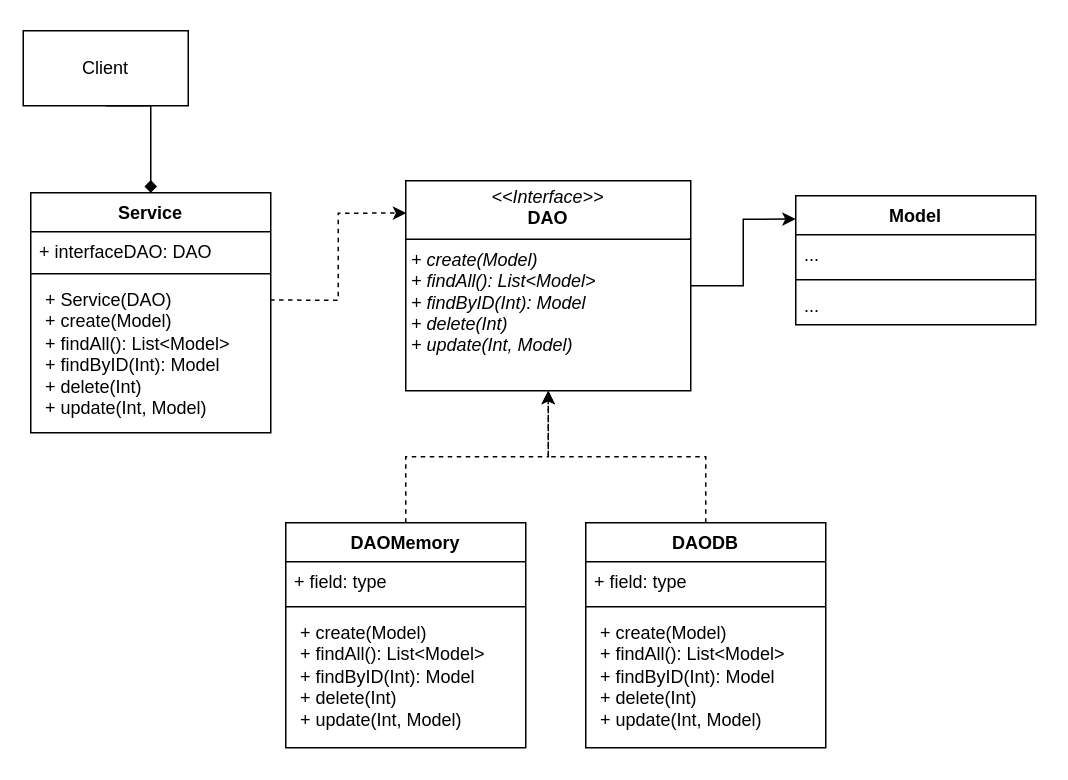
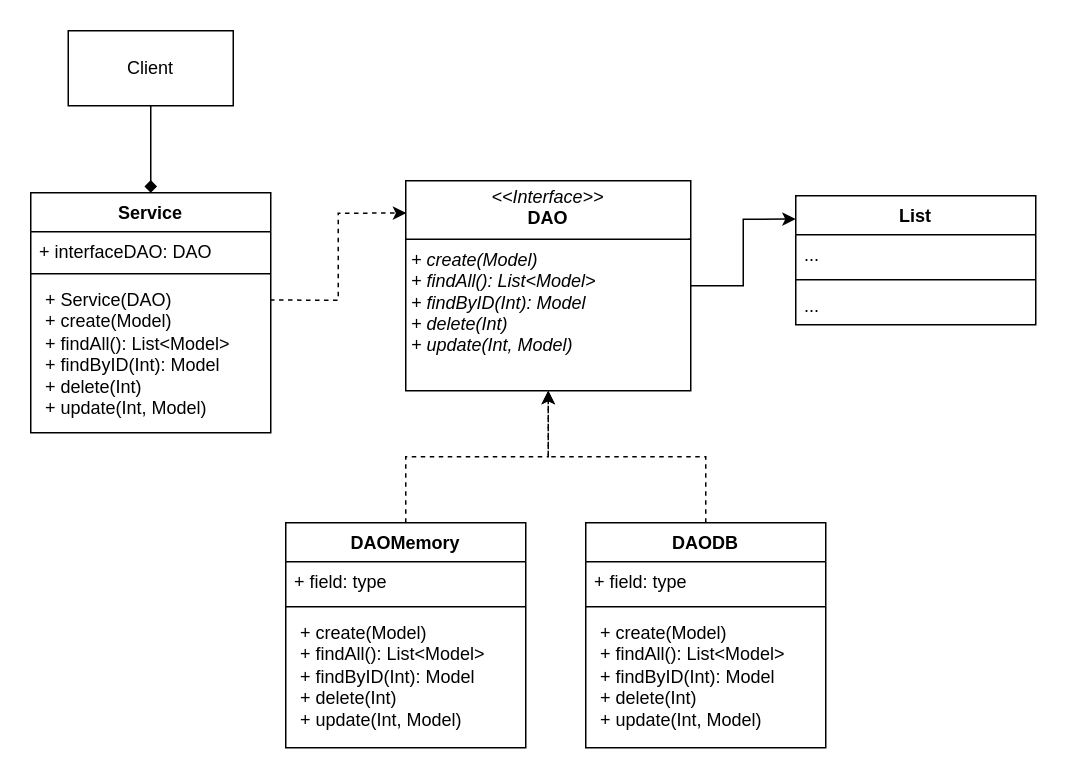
  <mxCell id="0" />
  <mxCell id="1" parent="0" />
  <mxCell id="2" value="&lt;p style=&quot;margin:0px;margin-top:4px;text-align:center;&quot;&gt;&lt;i&gt;&amp;lt;&amp;lt;Interface&amp;gt;&amp;gt;&lt;/i&gt;&lt;br&gt;&lt;b&gt;DAO&lt;/b&gt;&lt;/p&gt;&lt;hr size=&quot;1&quot; style=&quot;border-style:solid;&quot;&gt;&lt;p style=&quot;margin:0px;margin-left:4px;&quot;&gt;&lt;i&gt;&lt;span style=&quot;background-color: initial;&quot;&gt;+ create(&lt;/span&gt;&lt;span style=&quot;background-color: initial;&quot;&gt;Model&lt;/span&gt;&lt;span style=&quot;background-color: initial;&quot;&gt;)&lt;/span&gt;&lt;br&gt;&lt;/i&gt;&lt;/p&gt;&lt;p style=&quot;margin:0px;margin-left:4px;&quot;&gt;&lt;i&gt;+ findAll(): List&amp;lt;Model&amp;gt;&lt;/i&gt;&lt;/p&gt;&lt;p style=&quot;margin:0px;margin-left:4px;&quot;&gt;&lt;i&gt;+ findByID(Int): Model&lt;/i&gt;&lt;/p&gt;&lt;p style=&quot;margin:0px;margin-left:4px;&quot;&gt;&lt;i&gt;+ delete(Int)&lt;/i&gt;&lt;/p&gt;&lt;p style=&quot;margin:0px;margin-left:4px;&quot;&gt;&lt;i&gt;+ update(Int, Model)&lt;/i&gt;&lt;/p&gt;" style="verticalAlign=top;align=left;overflow=fill;html=1;whiteSpace=wrap;" vertex="1" parent="1"><mxGeometry x="270" y="120" width="190" height="140" as="geometry" /></mxCell>
  <mxCell id="3" style="edgeStyle=orthogonalEdgeStyle;rounded=0;orthogonalLoop=1;jettySize=auto;html=1;entryX=0.5;entryY=1;entryDx=0;entryDy=0;dashed=1;" edge="1" parent="1" source="4" target="2"><mxGeometry relative="1" as="geometry" /></mxCell>
  <mxCell id="4" value="DAODB" style="swimlane;fontStyle=1;align=center;verticalAlign=top;childLayout=stackLayout;horizontal=1;startSize=26;horizontalStack=0;resizeParent=1;resizeParentMax=0;resizeLast=0;collapsible=1;marginBottom=0;whiteSpace=wrap;html=1;" vertex="1" parent="1"><mxGeometry x="390" y="348" width="160" height="150" as="geometry" /></mxCell>
  <mxCell id="5" value="+ field: type" style="text;strokeColor=none;fillColor=none;align=left;verticalAlign=top;spacingLeft=4;spacingRight=4;overflow=hidden;rotatable=0;points=[[0,0.5],[1,0.5]];portConstraint=eastwest;whiteSpace=wrap;html=1;" vertex="1" parent="4"><mxGeometry y="26" width="160" height="26" as="geometry" /></mxCell>
  <mxCell id="6" value="" style="line;strokeWidth=1;fillColor=none;align=left;verticalAlign=middle;spacingTop=-1;spacingLeft=3;spacingRight=3;rotatable=0;labelPosition=right;points=[];portConstraint=eastwest;strokeColor=inherit;" vertex="1" parent="4"><mxGeometry y="52" width="160" height="8" as="geometry" /></mxCell>
  <mxCell id="7" value="&lt;p style=&quot;margin: 0px 0px 0px 4px;&quot;&gt;&lt;span style=&quot;background-color: initial;&quot;&gt;+ create(&lt;/span&gt;&lt;span style=&quot;background-color: initial;&quot;&gt;Model&lt;/span&gt;&lt;span style=&quot;background-color: initial;&quot;&gt;)&lt;/span&gt;&lt;br&gt;&lt;/p&gt;&lt;p style=&quot;margin: 0px 0px 0px 4px;&quot;&gt;+ findAll(): List&amp;lt;Model&amp;gt;&lt;/p&gt;&lt;p style=&quot;margin: 0px 0px 0px 4px;&quot;&gt;+ findByID(Int): Model&lt;/p&gt;&lt;p style=&quot;margin: 0px 0px 0px 4px;&quot;&gt;+ delete(Int)&lt;/p&gt;&lt;p style=&quot;margin: 0px 0px 0px 4px;&quot;&gt;+ update(Int, Model)&lt;/p&gt;" style="text;strokeColor=none;fillColor=none;align=left;verticalAlign=top;spacingLeft=4;spacingRight=4;overflow=hidden;rotatable=0;points=[[0,0.5],[1,0.5]];portConstraint=eastwest;whiteSpace=wrap;html=1;" vertex="1" parent="4"><mxGeometry y="60" width="160" height="90" as="geometry" /></mxCell>
  <mxCell id="8" style="edgeStyle=orthogonalEdgeStyle;rounded=0;orthogonalLoop=1;jettySize=auto;html=1;entryX=0.5;entryY=1;entryDx=0;entryDy=0;dashed=1;" edge="1" parent="1" source="9" target="2"><mxGeometry relative="1" as="geometry" /></mxCell>
  <mxCell id="9" value="DAOMemory" style="swimlane;fontStyle=1;align=center;verticalAlign=top;childLayout=stackLayout;horizontal=1;startSize=26;horizontalStack=0;resizeParent=1;resizeParentMax=0;resizeLast=0;collapsible=1;marginBottom=0;whiteSpace=wrap;html=1;" vertex="1" parent="1"><mxGeometry x="190" y="348" width="160" height="150" as="geometry" /></mxCell>
  <mxCell id="10" value="+ field: type" style="text;strokeColor=none;fillColor=none;align=left;verticalAlign=top;spacingLeft=4;spacingRight=4;overflow=hidden;rotatable=0;points=[[0,0.5],[1,0.5]];portConstraint=eastwest;whiteSpace=wrap;html=1;" vertex="1" parent="9"><mxGeometry y="26" width="160" height="26" as="geometry" /></mxCell>
  <mxCell id="11" value="" style="line;strokeWidth=1;fillColor=none;align=left;verticalAlign=middle;spacingTop=-1;spacingLeft=3;spacingRight=3;rotatable=0;labelPosition=right;points=[];portConstraint=eastwest;strokeColor=inherit;" vertex="1" parent="9"><mxGeometry y="52" width="160" height="8" as="geometry" /></mxCell>
  <mxCell id="12" value="&lt;p style=&quot;margin: 0px 0px 0px 4px;&quot;&gt;&lt;span style=&quot;background-color: initial;&quot;&gt;+ create(&lt;/span&gt;&lt;span style=&quot;background-color: initial;&quot;&gt;Model&lt;/span&gt;&lt;span style=&quot;background-color: initial;&quot;&gt;)&lt;/span&gt;&lt;br&gt;&lt;/p&gt;&lt;p style=&quot;margin: 0px 0px 0px 4px;&quot;&gt;+ findAll(): List&amp;lt;Model&amp;gt;&lt;/p&gt;&lt;p style=&quot;margin: 0px 0px 0px 4px;&quot;&gt;+ findByID(Int): Model&lt;/p&gt;&lt;p style=&quot;margin: 0px 0px 0px 4px;&quot;&gt;+ delete(Int)&lt;/p&gt;&lt;p style=&quot;margin: 0px 0px 0px 4px;&quot;&gt;+ update(Int, Model)&lt;/p&gt;" style="text;strokeColor=none;fillColor=none;align=left;verticalAlign=top;spacingLeft=4;spacingRight=4;overflow=hidden;rotatable=0;points=[[0,0.5],[1,0.5]];portConstraint=eastwest;whiteSpace=wrap;html=1;" vertex="1" parent="9"><mxGeometry y="60" width="160" height="90" as="geometry" /></mxCell>
  <mxCell id="13" style="edgeStyle=orthogonalEdgeStyle;rounded=0;orthogonalLoop=1;jettySize=auto;html=1;exitX=0.5;exitY=1;exitDx=0;exitDy=0;entryX=0.5;entryY=0;entryDx=0;entryDy=0;endArrow=diamond;" edge="1" parent="1" source="14" target="16"><mxGeometry relative="1" as="geometry"><mxPoint x="120" y="180" as="targetPoint" /><Array as="points"><mxPoint x="100" y="90" /><mxPoint x="100" y="90" /></Array></mxGeometry></mxCell>
- <mxCell id="14" value="Client" style="html=1;whiteSpace=wrap;" vertex="1" parent="1"><mxGeometry x="15" y="20" width="110" height="50" as="geometry" /></mxCell>
+ <mxCell id="14" value="Client" style="html=1;whiteSpace=wrap;" vertex="1" parent="1"><mxGeometry x="45" y="20" width="110" height="50" as="geometry" /></mxCell>
  <mxCell id="15" style="edgeStyle=orthogonalEdgeStyle;rounded=0;orthogonalLoop=1;jettySize=auto;html=1;entryX=0.002;entryY=0.154;entryDx=0;entryDy=0;entryPerimeter=0;dashed=1;exitX=0.997;exitY=0.133;exitDx=0;exitDy=0;exitPerimeter=0;" edge="1" parent="1" source="19" target="2"><mxGeometry relative="1" as="geometry"><mxPoint x="170" y="200" as="sourcePoint" /></mxGeometry></mxCell>
  <mxCell id="16" value="Service" style="swimlane;fontStyle=1;align=center;verticalAlign=top;childLayout=stackLayout;horizontal=1;startSize=26;horizontalStack=0;resizeParent=1;resizeParentMax=0;resizeLast=0;collapsible=1;marginBottom=0;whiteSpace=wrap;html=1;" vertex="1" parent="1"><mxGeometry x="20" y="128" width="160" height="160" as="geometry" /></mxCell>
  <mxCell id="17" value="&lt;div&gt;+ interfaceDAO: DAO&lt;/div&gt;" style="text;strokeColor=none;fillColor=none;align=left;verticalAlign=top;spacingLeft=4;spacingRight=4;overflow=hidden;rotatable=0;points=[[0,0.5],[1,0.5]];portConstraint=eastwest;whiteSpace=wrap;html=1;" vertex="1" parent="16"><mxGeometry y="26" width="160" height="24" as="geometry" /></mxCell>
  <mxCell id="18" value="" style="line;strokeWidth=1;fillColor=none;align=left;verticalAlign=middle;spacingTop=-1;spacingLeft=3;spacingRight=3;rotatable=0;labelPosition=right;points=[];portConstraint=eastwest;strokeColor=inherit;" vertex="1" parent="16"><mxGeometry y="50" width="160" height="8" as="geometry" /></mxCell>
  <mxCell id="19" value="&lt;p style=&quot;margin: 0px 0px 0px 4px;&quot;&gt;&lt;span style=&quot;background-color: initial;&quot;&gt;+ Service(DAO)&lt;/span&gt;&lt;/p&gt;&lt;p style=&quot;margin: 0px 0px 0px 4px;&quot;&gt;&lt;span style=&quot;background-color: initial;&quot;&gt;+ create(&lt;/span&gt;&lt;span style=&quot;background-color: initial;&quot;&gt;Model&lt;/span&gt;&lt;span style=&quot;background-color: initial;&quot;&gt;)&lt;/span&gt;&lt;br&gt;&lt;/p&gt;&lt;p style=&quot;margin: 0px 0px 0px 4px;&quot;&gt;+ findAll(): List&amp;lt;Model&amp;gt;&lt;/p&gt;&lt;p style=&quot;margin: 0px 0px 0px 4px;&quot;&gt;+ findByID(Int): Model&lt;/p&gt;&lt;p style=&quot;margin: 0px 0px 0px 4px;&quot;&gt;+ delete(Int)&lt;/p&gt;&lt;p style=&quot;margin: 0px 0px 0px 4px;&quot;&gt;+ update(Int, Model)&lt;/p&gt;" style="text;strokeColor=none;fillColor=none;align=left;verticalAlign=top;spacingLeft=4;spacingRight=4;overflow=hidden;rotatable=0;points=[[0,0.5],[1,0.5]];portConstraint=eastwest;whiteSpace=wrap;html=1;" vertex="1" parent="16"><mxGeometry y="58" width="160" height="102" as="geometry" /></mxCell>
- <mxCell id="20" value="Model" style="swimlane;fontStyle=1;align=center;verticalAlign=top;childLayout=stackLayout;horizontal=1;startSize=26;horizontalStack=0;resizeParent=1;resizeParentMax=0;resizeLast=0;collapsible=1;marginBottom=0;whiteSpace=wrap;html=1;" vertex="1" parent="1"><mxGeometry x="530" y="130" width="160" height="86" as="geometry" /></mxCell>
+ <mxCell id="20" value="List" style="swimlane;fontStyle=1;align=center;verticalAlign=top;childLayout=stackLayout;horizontal=1;startSize=26;horizontalStack=0;resizeParent=1;resizeParentMax=0;resizeLast=0;collapsible=1;marginBottom=0;whiteSpace=wrap;html=1;" vertex="1" parent="1"><mxGeometry x="530" y="130" width="160" height="86" as="geometry" /></mxCell>
  <mxCell id="21" value="..." style="text;strokeColor=none;fillColor=none;align=left;verticalAlign=top;spacingLeft=4;spacingRight=4;overflow=hidden;rotatable=0;points=[[0,0.5],[1,0.5]];portConstraint=eastwest;whiteSpace=wrap;html=1;" vertex="1" parent="20"><mxGeometry y="26" width="160" height="26" as="geometry" /></mxCell>
  <mxCell id="22" value="" style="line;strokeWidth=1;fillColor=none;align=left;verticalAlign=middle;spacingTop=-1;spacingLeft=3;spacingRight=3;rotatable=0;labelPosition=right;points=[];portConstraint=eastwest;strokeColor=inherit;" vertex="1" parent="20"><mxGeometry y="52" width="160" height="8" as="geometry" /></mxCell>
  <mxCell id="23" value="..." style="text;strokeColor=none;fillColor=none;align=left;verticalAlign=top;spacingLeft=4;spacingRight=4;overflow=hidden;rotatable=0;points=[[0,0.5],[1,0.5]];portConstraint=eastwest;whiteSpace=wrap;html=1;" vertex="1" parent="20"><mxGeometry y="60" width="160" height="26" as="geometry" /></mxCell>
  <mxCell id="24" style="edgeStyle=orthogonalEdgeStyle;rounded=0;orthogonalLoop=1;jettySize=auto;html=1;entryX=0;entryY=0.181;entryDx=0;entryDy=0;entryPerimeter=0;" edge="1" parent="1" source="2" target="20"><mxGeometry relative="1" as="geometry" /></mxCell>
